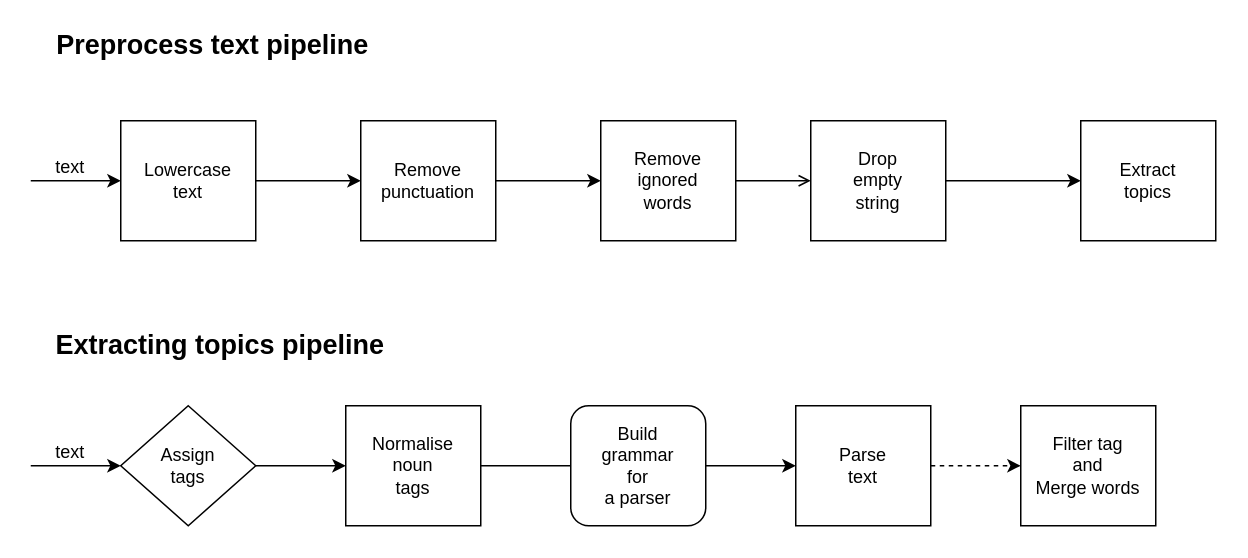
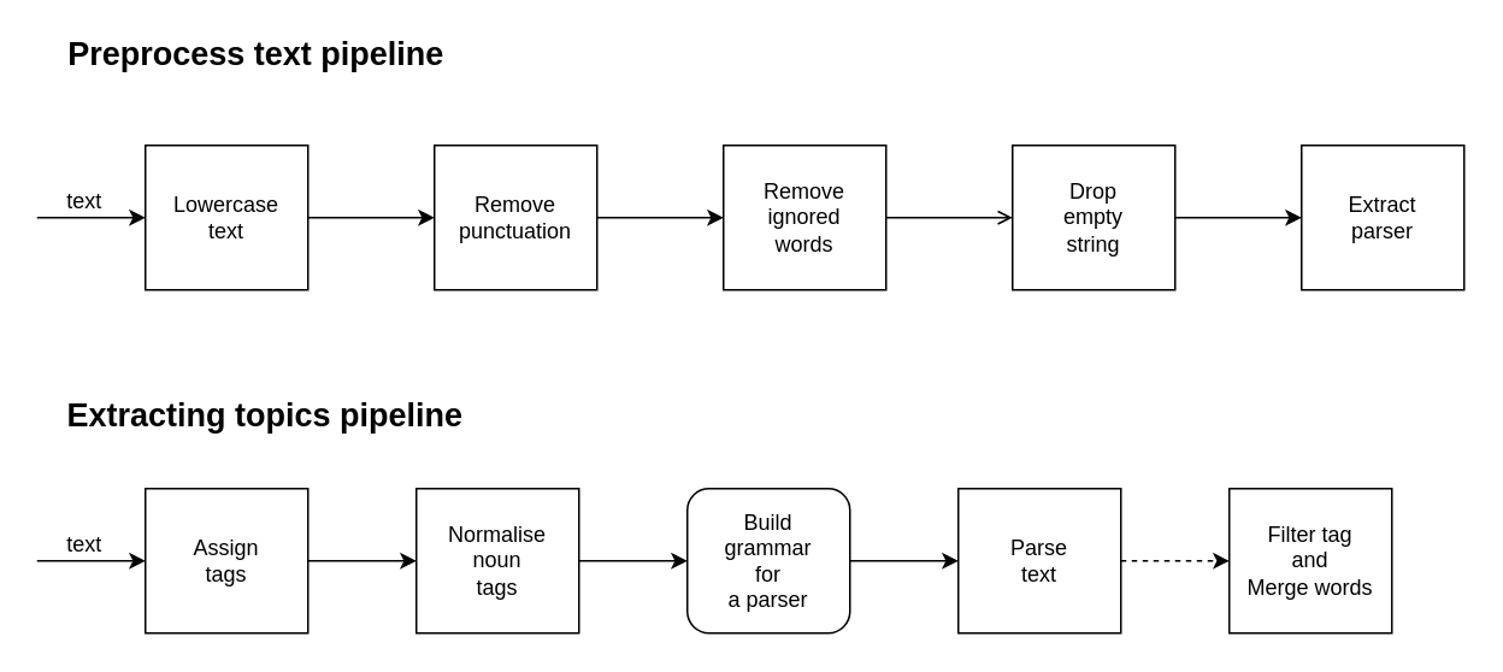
  <mxCell id="0" />
  <mxCell id="1" parent="0" />
  <mxCell id="2" style="edgeStyle=orthogonalEdgeStyle;rounded=0;orthogonalLoop=1;jettySize=auto;html=1;exitX=1;exitY=0.5;exitDx=0;exitDy=0;entryX=0;entryY=0.5;entryDx=0;entryDy=0;" edge="1" parent="1" source="3" target="6"><mxGeometry relative="1" as="geometry" /></mxCell>
  <mxCell id="3" value="Lowercase&lt;br&gt;text" style="rounded=0;whiteSpace=wrap;html=1;" vertex="1" parent="1"><mxGeometry x="80" y="80" width="90" height="80" as="geometry" /></mxCell>
  <mxCell id="4" value="" style="endArrow=classic;html=1;entryX=0;entryY=0.5;entryDx=0;entryDy=0;" edge="1" parent="1" target="3"><mxGeometry width="50" height="50" relative="1" as="geometry"><mxPoint x="20" y="120" as="sourcePoint" /><mxPoint x="320" y="330" as="targetPoint" /></mxGeometry></mxCell>
  <mxCell id="5" style="edgeStyle=orthogonalEdgeStyle;rounded=0;orthogonalLoop=1;jettySize=auto;html=1;exitX=1;exitY=0.5;exitDx=0;exitDy=0;" edge="1" parent="1" source="6" target="8"><mxGeometry relative="1" as="geometry" /></mxCell>
  <mxCell id="6" value="Remove&lt;br&gt;punctuation" style="rounded=0;whiteSpace=wrap;html=1;" vertex="1" parent="1"><mxGeometry x="240" y="80" width="90" height="80" as="geometry" /></mxCell>
  <mxCell id="7" style="edgeStyle=orthogonalEdgeStyle;rounded=0;orthogonalLoop=1;jettySize=auto;html=1;exitX=1;exitY=0.5;exitDx=0;exitDy=0;endArrow=open;" edge="1" parent="1" source="8" target="10"><mxGeometry relative="1" as="geometry" /></mxCell>
  <mxCell id="8" value="Remove&lt;br&gt;ignored&lt;br&gt;words" style="rounded=0;whiteSpace=wrap;html=1;" vertex="1" parent="1"><mxGeometry x="400" y="80" width="90" height="80" as="geometry" /></mxCell>
  <mxCell id="9" style="edgeStyle=orthogonalEdgeStyle;rounded=0;orthogonalLoop=1;jettySize=auto;html=1;exitX=1;exitY=0.5;exitDx=0;exitDy=0;entryX=0;entryY=0.5;entryDx=0;entryDy=0;" edge="1" parent="1" source="10" target="12"><mxGeometry relative="1" as="geometry" /></mxCell>
- <mxCell id="10" value="Drop&lt;br&gt;empty&lt;br&gt;string" style="rounded=0;whiteSpace=wrap;html=1;" vertex="1" parent="1"><mxGeometry x="540" y="80" width="90" height="80" as="geometry" /></mxCell>
+ <mxCell id="10" value="Drop&lt;br&gt;empty&lt;br&gt;string" style="rounded=0;whiteSpace=wrap;html=1;" vertex="1" parent="1"><mxGeometry x="560" y="80" width="90" height="80" as="geometry" /></mxCell>
  <mxCell id="11" value="text" style="text;html=1;align=center;verticalAlign=middle;resizable=0;points=[];autosize=1;" vertex="1" parent="1"><mxGeometry x="31" y="101" width="30" height="20" as="geometry" /></mxCell>
- <mxCell id="12" value="Extract&lt;br&gt;topics" style="rounded=0;whiteSpace=wrap;html=1;" vertex="1" parent="1"><mxGeometry x="720" y="80" width="90" height="80" as="geometry" /></mxCell>
+ <mxCell id="12" value="Extract&lt;br&gt;parser" style="rounded=0;whiteSpace=wrap;html=1;" vertex="1" parent="1"><mxGeometry x="720" y="80" width="90" height="80" as="geometry" /></mxCell>
  <mxCell id="13" value="&lt;b&gt;&lt;font style=&quot;font-size: 18px&quot;&gt;Preprocess text pipeline&lt;/font&gt;&lt;/b&gt;" style="text;html=1;align=center;verticalAlign=middle;resizable=0;points=[];autosize=1;" vertex="1" parent="1"><mxGeometry x="31" y="20" width="220" height="20" as="geometry" /></mxCell>
  <mxCell id="14" value="&lt;span style=&quot;font-size: 18px&quot;&gt;&lt;b&gt;Extracting topics pipeline&lt;/b&gt;&lt;/span&gt;" style="text;html=1;align=center;verticalAlign=middle;resizable=0;points=[];autosize=1;" vertex="1" parent="1"><mxGeometry x="31" y="220" width="230" height="20" as="geometry" /></mxCell>
  <mxCell id="15" style="edgeStyle=orthogonalEdgeStyle;rounded=0;orthogonalLoop=1;jettySize=auto;html=1;exitX=1;exitY=0.5;exitDx=0;exitDy=0;entryX=0;entryY=0.5;entryDx=0;entryDy=0;" edge="1" parent="1" source="16" target="20"><mxGeometry relative="1" as="geometry" /></mxCell>
- <mxCell id="16" value="Assign&lt;br&gt;tags" style="rhombus;whiteSpace=wrap;html=1;" vertex="1" parent="1"><mxGeometry x="80" y="270" width="90" height="80" as="geometry" /></mxCell>
+ <mxCell id="16" value="Assign&lt;br&gt;tags" style="rounded=0;whiteSpace=wrap;html=1;" vertex="1" parent="1"><mxGeometry x="80" y="270" width="90" height="80" as="geometry" /></mxCell>
  <mxCell id="17" value="" style="endArrow=classic;html=1;entryX=0;entryY=0.5;entryDx=0;entryDy=0;" edge="1" parent="1" target="16"><mxGeometry width="50" height="50" relative="1" as="geometry"><mxPoint x="20" y="310" as="sourcePoint" /><mxPoint x="250" y="260" as="targetPoint" /></mxGeometry></mxCell>
  <mxCell id="18" value="text" style="text;html=1;align=center;verticalAlign=middle;resizable=0;points=[];autosize=1;" vertex="1" parent="1"><mxGeometry x="31" y="291" width="30" height="20" as="geometry" /></mxCell>
- <mxCell id="19" style="edgeStyle=orthogonalEdgeStyle;rounded=0;orthogonalLoop=1;jettySize=auto;html=1;exitX=1;exitY=0.5;exitDx=0;exitDy=0;entryX=0;entryY=0.5;entryDx=0;entryDy=0;endArrow=none;" edge="1" parent="1" source="20" target="22"><mxGeometry relative="1" as="geometry" /></mxCell>
+ <mxCell id="19" style="edgeStyle=orthogonalEdgeStyle;rounded=0;orthogonalLoop=1;jettySize=auto;html=1;exitX=1;exitY=0.5;exitDx=0;exitDy=0;entryX=0;entryY=0.5;entryDx=0;entryDy=0;" edge="1" parent="1" source="20" target="22"><mxGeometry relative="1" as="geometry" /></mxCell>
  <mxCell id="20" value="Normalise&lt;br&gt;noun&lt;br&gt;tags" style="rounded=0;whiteSpace=wrap;html=1;" vertex="1" parent="1"><mxGeometry x="230" y="270" width="90" height="80" as="geometry" /></mxCell>
  <mxCell id="21" style="edgeStyle=orthogonalEdgeStyle;rounded=0;orthogonalLoop=1;jettySize=auto;html=1;exitX=1;exitY=0.5;exitDx=0;exitDy=0;entryX=0;entryY=0.5;entryDx=0;entryDy=0;" edge="1" parent="1" source="22" target="24"><mxGeometry relative="1" as="geometry" /></mxCell>
  <mxCell id="22" value="Build&lt;br&gt;grammar&lt;br&gt;for&lt;br&gt;a parser" style="whiteSpace=wrap;html=1;rounded=1;" vertex="1" parent="1"><mxGeometry x="380" y="270" width="90" height="80" as="geometry" /></mxCell>
  <mxCell id="23" style="edgeStyle=orthogonalEdgeStyle;rounded=0;orthogonalLoop=1;jettySize=auto;html=1;exitX=1;exitY=0.5;exitDx=0;exitDy=0;dashed=1;" edge="1" parent="1" source="24" target="25"><mxGeometry relative="1" as="geometry" /></mxCell>
  <mxCell id="24" value="Parse&lt;br&gt;text" style="rounded=0;whiteSpace=wrap;html=1;" vertex="1" parent="1"><mxGeometry x="530" y="270" width="90" height="80" as="geometry" /></mxCell>
  <mxCell id="25" value="Filter tag&lt;br&gt;and&lt;br&gt;Merge words" style="rounded=0;whiteSpace=wrap;html=1;" vertex="1" parent="1"><mxGeometry x="680" y="270" width="90" height="80" as="geometry" /></mxCell>
